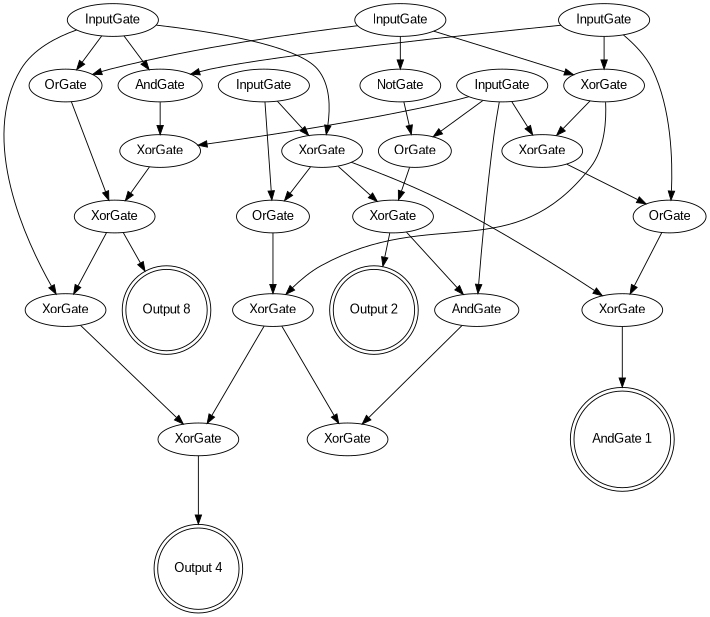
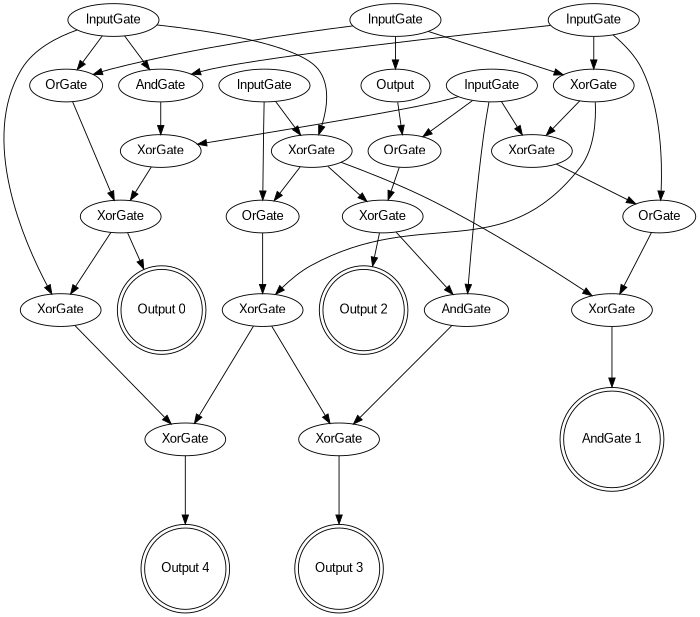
  digraph {
    fontname="Liberation Sans"
    node [fontname="Liberation Sans"]
    edge [fontname="Liberation Sans"]
    n1 [label=InputGate]
    n2 [label=OrGate]
-   n3 [label=NotGate]
+   n3 [label=Output]
    n4 [label=XorGate]
    n5 [label=XorGate]
    n6 [label=OrGate]
    n7 [label=XorGate]
    n8 [label=XorGate]
    n9 [label=InputGate]
    n10 [label=XorGate]
    n11 [label=AndGate]
    n12 [label=XorGate]
    n13 [label=OrGate]
    n14 [label=XorGate]
    n15 [label=InputGate]
    n16 [label=XorGate]
    n17 [label=OrGate]
    n18 [label=XorGate]
    n19 [label=InputGate]
    n20 [label=AndGate]
    n21 [label=XorGate]
    n22 [label=XorGate]
    n23 [label=InputGate]
-   n24 [label="Output 8" shape=doublecircle]
+   n24 [label="Output 0" shape=doublecircle]
    n25 [label="Output 2" shape=doublecircle]
    n26 [label="AndGate 1" shape=doublecircle]
+   n27 [label="Output 3" shape=doublecircle]
    n28 [label="Output 4" shape=doublecircle]
    n1 -> n2
    n1 -> n3
    n1 -> n4
    n2 -> n5
    n3 -> n6
    n4 -> n7
    n4 -> n8
    n5 -> n21
    n5 -> n24
    n6 -> n12
    n7 -> n13
    n8 -> n14
    n8 -> n22
    n9 -> n6
    n9 -> n7
    n9 -> n10
    n9 -> n11
    n10 -> n5
    n11 -> n14
    n12 -> n11
    n12 -> n25
    n13 -> n18
+   n14 -> n27
    n15 -> n16
    n15 -> n17
    n16 -> n12
    n16 -> n17
    n16 -> n18
    n17 -> n8
    n18 -> n26
    n19 -> n2
    n19 -> n16
    n19 -> n20
    n19 -> n21
    n20 -> n10
    n21 -> n22
    n22 -> n28
    n23 -> n4
    n23 -> n13
    n23 -> n20
  }
